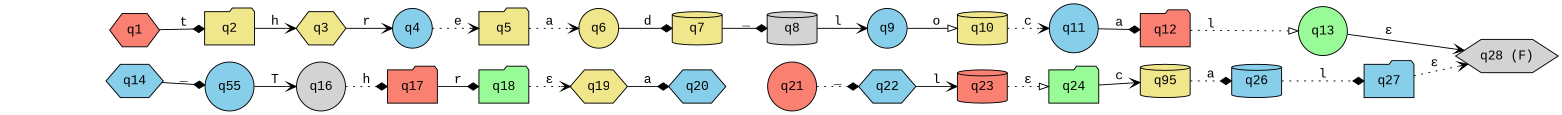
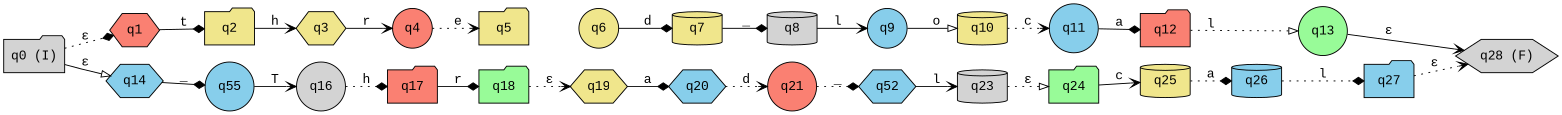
  digraph {
    fontname="Liberation Mono"
    rankdir=LR
    node [fillcolor=skyblue fontname="Liberation Mono" shape=folder style=filled]
    edge [arrowhead=vee fontname="Liberation Mono" style=solid]
+   n1 [fillcolor=lightgrey label="q0 (I)"]
    n2 [fillcolor=salmon label=q1 shape=hexagon]
    n3 [label=q14 shape=hexagon]
    n4 [fillcolor=khaki label=q2]
    n5 [label=q55 shape=circle]
    n6 [fillcolor=khaki label=q3 shape=hexagon]
-   n7 [label=q4 shape=circle]
+   n7 [fillcolor=salmon label=q4 shape=circle]
    n8 [fillcolor=khaki label=q5]
    n9 [fillcolor=khaki label=q6 shape=circle]
    n10 [fillcolor=khaki label=q7 shape=cylinder]
    n11 [fillcolor=lightgrey label=q8 shape=cylinder]
    n12 [label=q9 shape=circle]
    n13 [fillcolor=khaki label=q10 shape=cylinder]
    n14 [label=q11 shape=circle]
    n15 [fillcolor=salmon label=q12]
    n16 [fillcolor=palegreen label=q13 shape=circle]
    n17 [fillcolor=lightgrey label="q28 (F)" shape=hexagon]
    n18 [fillcolor=lightgrey label=q16 shape=circle]
    n19 [fillcolor=salmon label=q17]
    n20 [fillcolor=palegreen label=q18]
    n21 [fillcolor=khaki label=q19 shape=hexagon]
    n22 [label=q20 shape=hexagon]
    n23 [fillcolor=salmon label=q21 shape=circle]
-   n24 [label=q22 shape=hexagon]
-   n25 [fillcolor=salmon label=q23 shape=cylinder]
+   n24 [label=q52 shape=hexagon]
+   n25 [fillcolor=lightgrey label=q23 shape=cylinder]
    n26 [fillcolor=palegreen label=q24]
-   n27 [fillcolor=khaki label=q95 shape=cylinder]
+   n27 [fillcolor=khaki label=q25 shape=cylinder]
    n28 [label=q26 shape=cylinder]
    n29 [label=q27]
+   n1 -> n2 [arrowhead=diamond label="ε" style=dotted]
+   n1 -> n3 [arrowhead=onormal label="ε"]
    n2 -> n4 [arrowhead=diamond label=t]
    n3 -> n5 [arrowhead=diamond label=_]
    n4 -> n6 [label=h]
    n5 -> n18 [label=T]
    n6 -> n7 [label=r]
    n7 -> n8 [label=e style=dotted]
-   n8 -> n9 [label=a style=dotted]
    n9 -> n10 [arrowhead=diamond label=d]
    n10 -> n11 [arrowhead=diamond label=_]
    n11 -> n12 [label=l]
    n12 -> n13 [arrowhead=onormal label=o]
    n13 -> n14 [label=c style=dotted]
    n14 -> n15 [arrowhead=diamond label=a]
    n15 -> n16 [arrowhead=onormal label=l style=dotted]
    n16 -> n17 [label="ε"]
    n18 -> n19 [arrowhead=diamond label=h style=dotted]
    n19 -> n20 [arrowhead=diamond label=r]
    n20 -> n21 [label="ε" style=dotted]
    n21 -> n22 [arrowhead=diamond label=a]
+   n22 -> n23 [label=d style=dotted]
    n23 -> n24 [arrowhead=diamond label=_ style=dotted]
    n24 -> n25 [label=l]
    n25 -> n26 [arrowhead=onormal label="ε" style=dotted]
    n26 -> n27 [label=c]
    n27 -> n28 [arrowhead=diamond label=a style=dotted]
    n28 -> n29 [arrowhead=diamond label=l style=dotted]
    n29 -> n17 [label="ε" style=dotted]
  }
